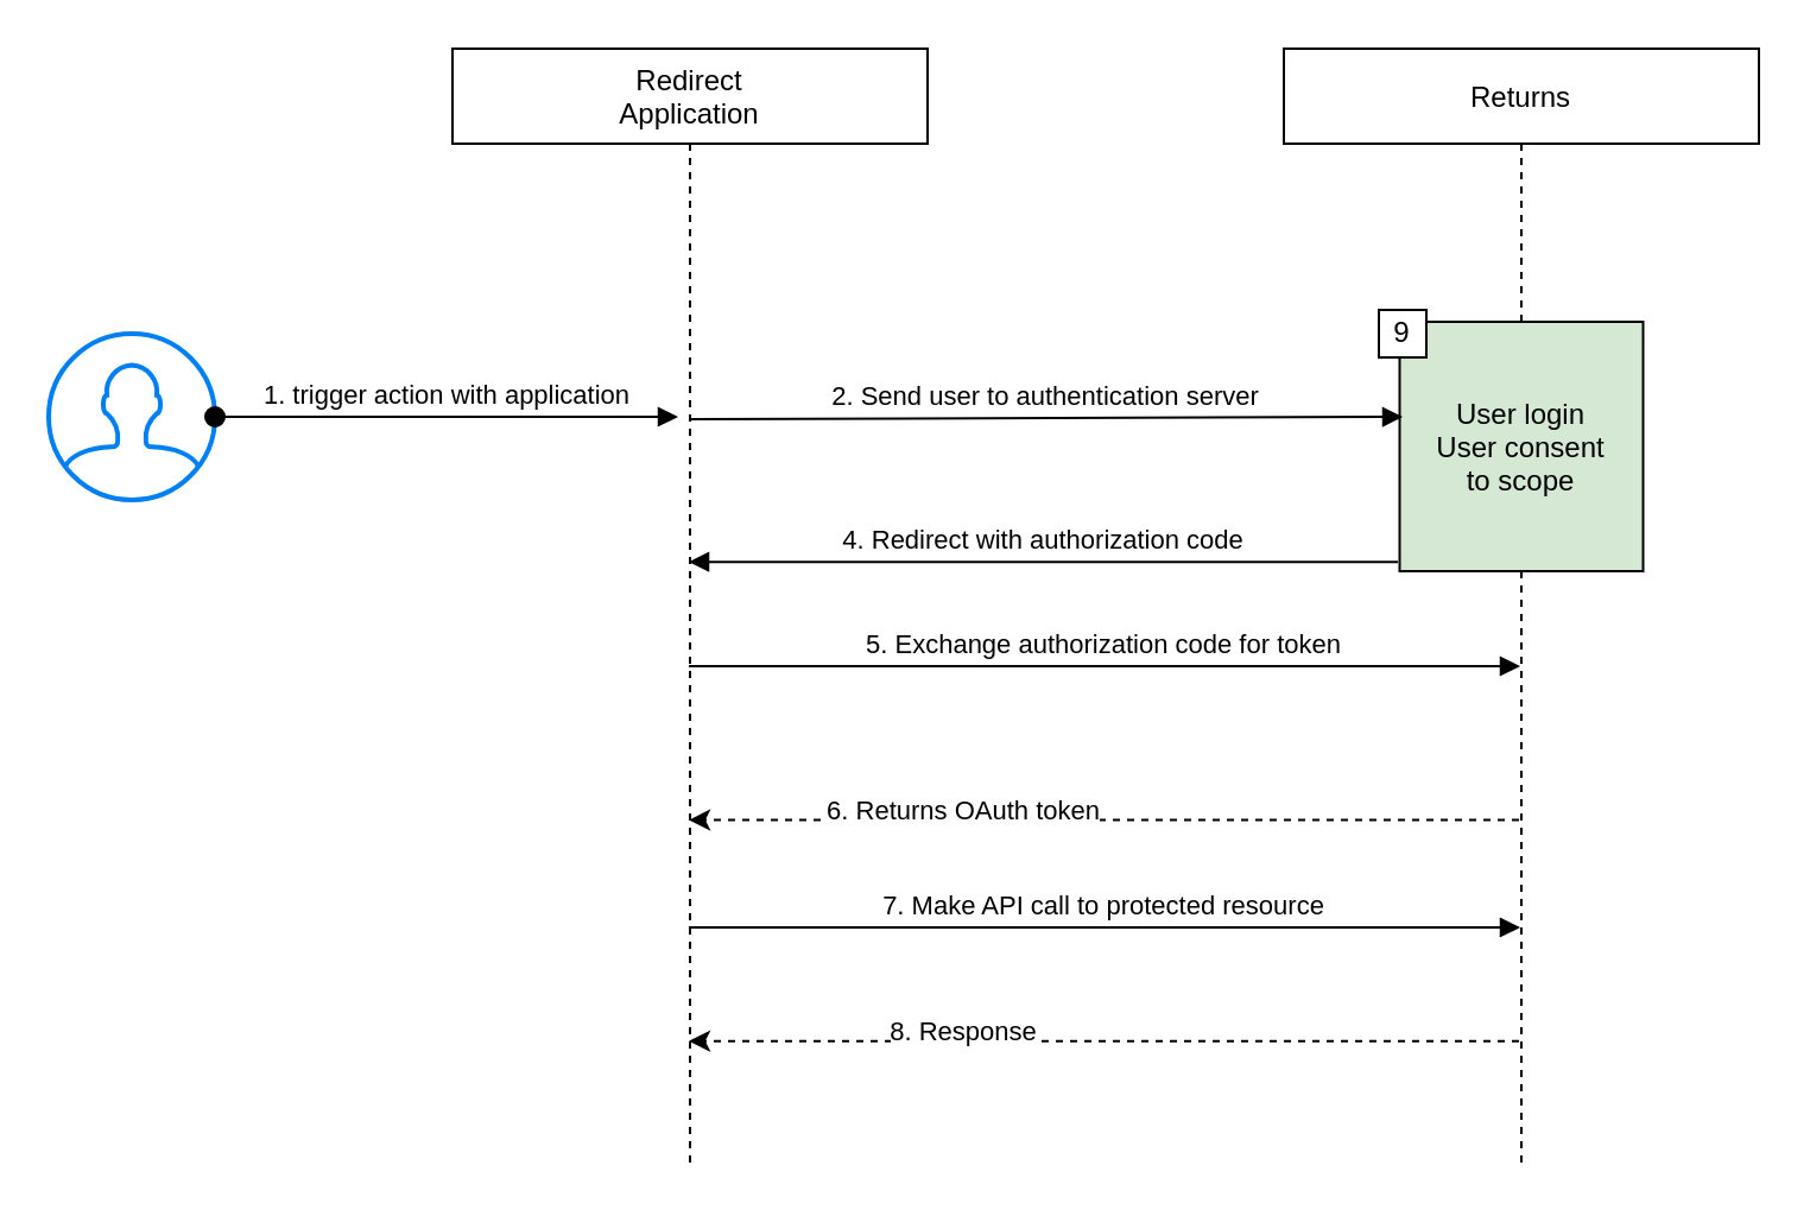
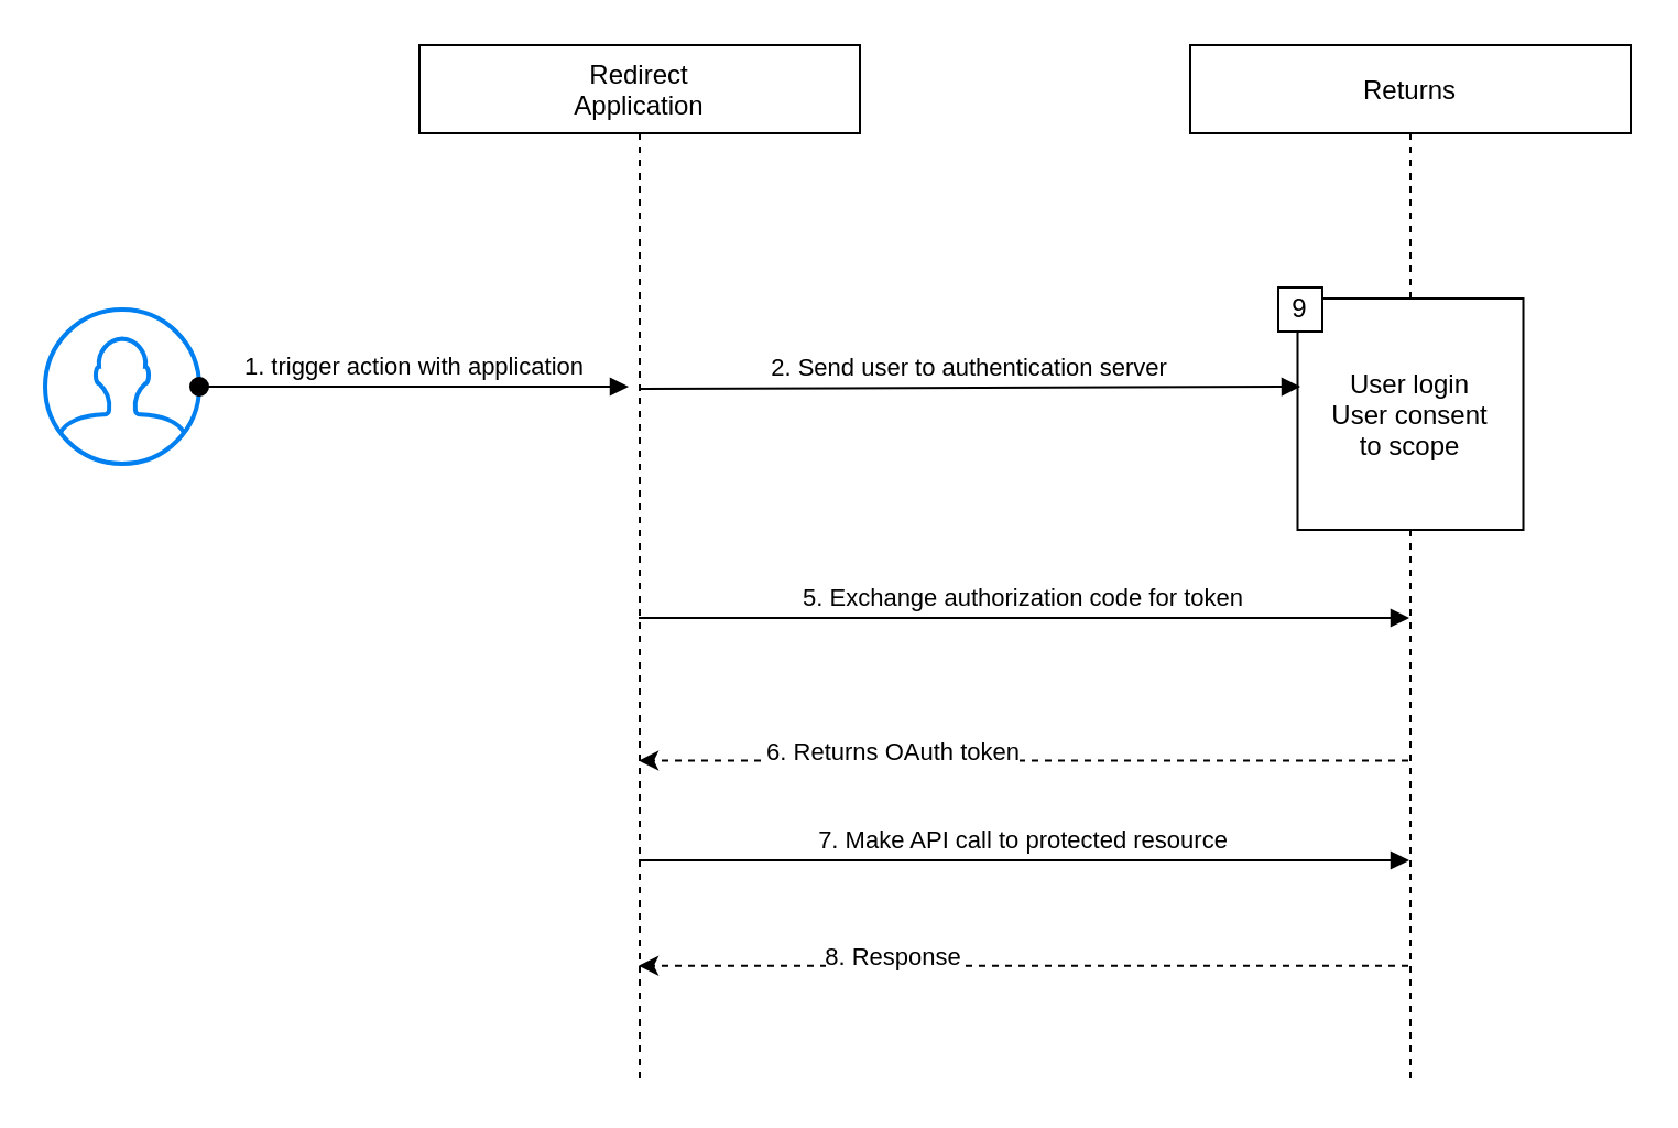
  <mxCell id="0" />
  <mxCell id="1" parent="0" />
  <mxCell id="2" value="Redirect &#10;Application" style="shape=umlLifeline;perimeter=lifelinePerimeter;container=1;collapsible=0;recursiveResize=0;rounded=0;shadow=0;strokeWidth=1;" parent="1" vertex="1"><mxGeometry x="190" y="20" width="200" height="470" as="geometry" /></mxCell>
  <mxCell id="3" value="Returns" style="shape=umlLifeline;perimeter=lifelinePerimeter;container=1;collapsible=0;recursiveResize=0;rounded=0;shadow=0;strokeWidth=1;" parent="1" vertex="1"><mxGeometry x="540" y="20" width="200" height="470" as="geometry" /></mxCell>
- <mxCell id="4" value="User login&#10;User consent &#10;to scope" style="points=[];perimeter=orthogonalPerimeter;rounded=0;shadow=0;strokeWidth=1;fillColor=#d5e8d4;" parent="3" vertex="1"><mxGeometry x="48.75" y="115" width="102.5" height="105" as="geometry" /></mxCell>
+ <mxCell id="4" value="User login&#10;User consent &#10;to scope" style="points=[];perimeter=orthogonalPerimeter;rounded=0;shadow=0;strokeWidth=1;" parent="3" vertex="1"><mxGeometry x="48.75" y="115" width="102.5" height="105" as="geometry" /></mxCell>
  <mxCell id="5" value="9" style="rounded=0;whiteSpace=wrap;html=1;" vertex="1" parent="3"><mxGeometry x="40" y="110" width="20" height="20" as="geometry" /></mxCell>
  <mxCell id="6" value="2. Send user to authentication server" style="verticalAlign=bottom;endArrow=block;shadow=0;strokeWidth=1;exitX=0.5;exitY=0.332;exitDx=0;exitDy=0;exitPerimeter=0;" parent="1" source="2" edge="1"><mxGeometry relative="1" as="geometry"><mxPoint x="400" y="180" as="sourcePoint" /><mxPoint x="590" y="175" as="targetPoint" /></mxGeometry></mxCell>
- <mxCell id="7" value="4. Redirect with authorization code" style="verticalAlign=bottom;endArrow=block;shadow=0;strokeWidth=1;exitX=-0.007;exitY=0.963;exitDx=0;exitDy=0;exitPerimeter=0;" parent="1" source="4" target="2" edge="1"><mxGeometry relative="1" as="geometry"><mxPoint x="415" y="100" as="sourcePoint" /><Array as="points" /></mxGeometry></mxCell>
  <mxCell id="8" value="" style="html=1;verticalLabelPosition=bottom;align=center;labelBackgroundColor=#ffffff;verticalAlign=top;strokeWidth=2;strokeColor=#0080F0;shadow=0;dashed=0;shape=mxgraph.ios7.icons.user;" vertex="1" parent="1"><mxGeometry x="20" y="140" width="70" height="70" as="geometry" /></mxCell>
  <mxCell id="9" value="1. trigger action with application" style="verticalAlign=bottom;startArrow=oval;endArrow=block;startSize=8;shadow=0;strokeWidth=1;" parent="1" edge="1" source="8"><mxGeometry relative="1" as="geometry"><mxPoint x="190" y="50" as="sourcePoint" /><mxPoint x="285" y="175" as="targetPoint" /></mxGeometry></mxCell>
  <mxCell id="10" value="5. Exchange authorization code for token" style="verticalAlign=bottom;endArrow=block;shadow=0;strokeWidth=1;" edge="1" parent="1" source="2" target="3"><mxGeometry relative="1" as="geometry"><mxPoint x="300" y="184.8" as="sourcePoint" /><mxPoint x="600" y="185" as="targetPoint" /><Array as="points"><mxPoint x="340" y="280" /></Array></mxGeometry></mxCell>
  <mxCell id="11" value="" style="endArrow=classic;html=1;rounded=0;exitX=0.495;exitY=0.691;exitDx=0;exitDy=0;exitPerimeter=0;dashed=1;" edge="1" parent="1" source="3" target="2"><mxGeometry width="50" height="50" relative="1" as="geometry"><mxPoint x="380" y="310" as="sourcePoint" /><mxPoint x="430" y="260" as="targetPoint" /></mxGeometry></mxCell>
  <mxCell id="12" value="6. Returns OAuth token" style="edgeLabel;html=1;align=center;verticalAlign=middle;resizable=0;points=[];" vertex="1" connectable="0" parent="11"><mxGeometry x="0.345" y="-4" relative="1" as="geometry"><mxPoint as="offset" /></mxGeometry></mxCell>
  <mxCell id="13" value="7. Make API call to protected resource" style="verticalAlign=bottom;endArrow=block;shadow=0;strokeWidth=1;" edge="1" parent="1" source="2" target="3"><mxGeometry relative="1" as="geometry"><mxPoint x="290" y="360" as="sourcePoint" /><mxPoint x="530" y="430" as="targetPoint" /><Array as="points"><mxPoint x="490" y="390" /></Array></mxGeometry></mxCell>
  <mxCell id="14" value="" style="endArrow=classic;html=1;rounded=0;exitX=0.495;exitY=0.889;exitDx=0;exitDy=0;exitPerimeter=0;dashed=1;" edge="1" parent="1" source="3" target="2"><mxGeometry width="50" height="50" relative="1" as="geometry"><mxPoint x="649" y="354.77" as="sourcePoint" /><mxPoint x="299.5" y="354.77" as="targetPoint" /></mxGeometry></mxCell>
  <mxCell id="15" value="8. Response" style="edgeLabel;html=1;align=center;verticalAlign=middle;resizable=0;points=[];" vertex="1" connectable="0" parent="14"><mxGeometry x="0.345" y="-4" relative="1" as="geometry"><mxPoint as="offset" /></mxGeometry></mxCell>
